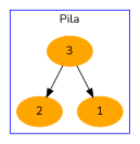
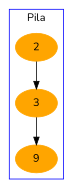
  digraph {
    fontname=Nunito
    node [color=orange fontname=Nunito style=filled]
    edge [fontname=Nunito]
    3
    2
-   1
+   1 [label=9]
    subgraph cluster_1 {
      color=blue
      label=" Pila "
      3
      2
      1
    }
-   3 -> 2
+   2 -> 3
    3 -> 1
  }
